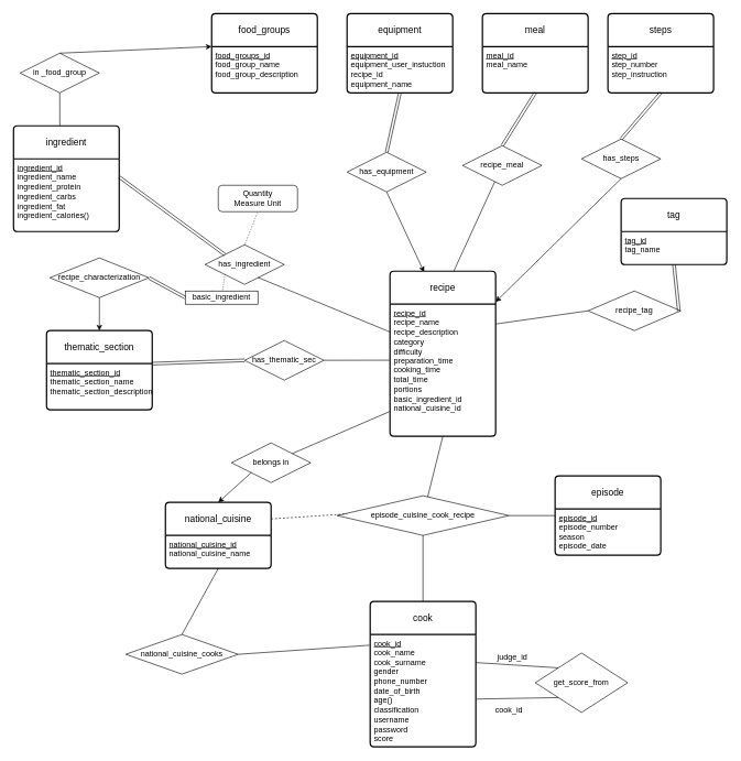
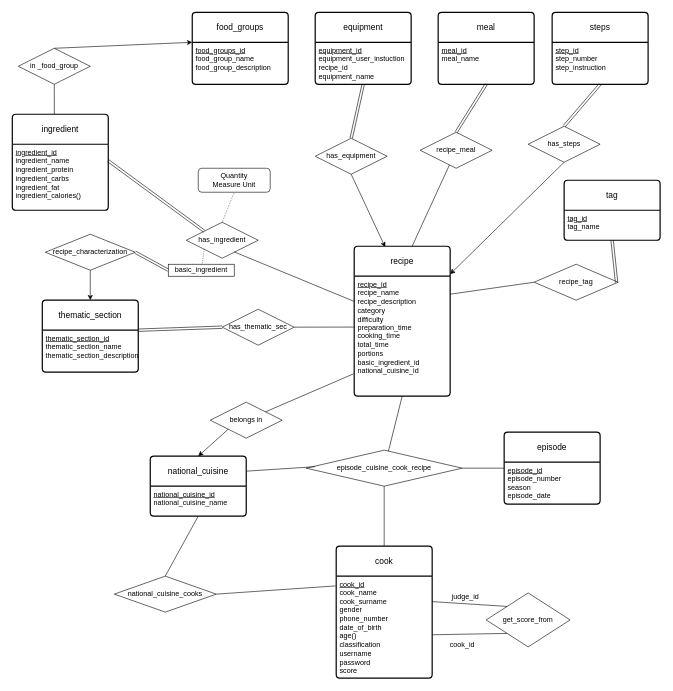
  <mxCell id="0" />
  <mxCell id="1" parent="0" />
  <mxCell id="2" value="" style="whiteSpace=wrap;html=1;" parent="1" vertex="1"><mxGeometry x="595" y="610" width="120" as="geometry" /></mxCell>
  <mxCell id="3" value="has_ingredient" style="shape=rhombus;perimeter=rhombusPerimeter;whiteSpace=wrap;html=1;align=center;" parent="1" vertex="1"><mxGeometry x="310" y="370" width="120" height="60" as="geometry" /></mxCell>
  <mxCell id="4" value="has_equipment" style="shape=rhombus;perimeter=rhombusPerimeter;whiteSpace=wrap;html=1;align=center;" parent="1" vertex="1"><mxGeometry x="525" y="230" width="120" height="60" as="geometry" /></mxCell>
  <mxCell id="5" value="recipe_meal" style="shape=rhombus;perimeter=rhombusPerimeter;whiteSpace=wrap;html=1;align=center;" parent="1" vertex="1"><mxGeometry x="700" y="220" width="120" height="60" as="geometry" /></mxCell>
  <mxCell id="6" value="has_steps" style="shape=rhombus;perimeter=rhombusPerimeter;whiteSpace=wrap;html=1;align=center;" parent="1" vertex="1"><mxGeometry x="880" y="210" width="120" height="60" as="geometry" /></mxCell>
  <mxCell id="7" value="has_thematic_sec" style="shape=rhombus;perimeter=rhombusPerimeter;whiteSpace=wrap;html=1;align=center;" parent="1" vertex="1"><mxGeometry x="370" y="515" width="120" height="60" as="geometry" /></mxCell>
  <mxCell id="8" value="in _food_group" style="shape=rhombus;perimeter=rhombusPerimeter;whiteSpace=wrap;html=1;align=center;" parent="1" vertex="1"><mxGeometry x="30" y="80" width="120" height="60" as="geometry" /></mxCell>
  <mxCell id="9" value="recipe_tag" style="shape=rhombus;perimeter=rhombusPerimeter;whiteSpace=wrap;html=1;align=center;" parent="1" vertex="1"><mxGeometry x="890" y="440" width="140" height="60" as="geometry" /></mxCell>
  <mxCell id="10" value="episode_cuisine_cook_recipe" style="shape=rhombus;perimeter=rhombusPerimeter;whiteSpace=wrap;html=1;align=center;" parent="1" vertex="1"><mxGeometry x="510" y="750" width="260" height="60" as="geometry" /></mxCell>
  <mxCell id="11" value="belongs in" style="shape=rhombus;perimeter=rhombusPerimeter;whiteSpace=wrap;html=1;align=center;" parent="1" vertex="1"><mxGeometry x="350" y="670" width="120" height="60" as="geometry" /></mxCell>
  <mxCell id="12" value="national_cuisine_cooks" style="shape=rhombus;perimeter=rhombusPerimeter;whiteSpace=wrap;html=1;align=center;" parent="1" vertex="1"><mxGeometry x="190" y="960" width="170" height="60" as="geometry" /></mxCell>
  <mxCell id="13" value="" style="endArrow=classic;html=1;rounded=0;entryX=0;entryY=0;entryDx=0;entryDy=0;exitX=0.5;exitY=0;exitDx=0;exitDy=0;" parent="1" source="8" target="42" edge="1"><mxGeometry width="50" height="50" relative="1" as="geometry"><mxPoint x="160" y="40" as="sourcePoint" /><mxPoint x="220" y="40" as="targetPoint" /></mxGeometry></mxCell>
  <mxCell id="14" value="" style="endArrow=classic;html=1;rounded=0;entryX=0.323;entryY=0.006;entryDx=0;entryDy=0;entryPerimeter=0;exitX=0.5;exitY=1;exitDx=0;exitDy=0;" parent="1" source="4" target="36" edge="1"><mxGeometry width="50" height="50" relative="1" as="geometry"><mxPoint x="617.5" y="340" as="sourcePoint" /><mxPoint x="629" y="409.28" as="targetPoint" /><Array as="points" /></mxGeometry></mxCell>
  <mxCell id="15" value="" style="endArrow=none;html=1;rounded=0;entryX=0.438;entryY=0;entryDx=0;entryDy=0;entryPerimeter=0;exitX=0.5;exitY=1;exitDx=0;exitDy=0;" parent="1" source="8" target="39" edge="1"><mxGeometry relative="1" as="geometry"><mxPoint y="120" as="sourcePoint" x="10" /><mxPoint x="170" y="120" as="targetPoint" /></mxGeometry></mxCell>
  <mxCell id="16" value="" style="endArrow=none;html=1;rounded=0;" parent="1" target="36" edge="1"><mxGeometry relative="1" as="geometry"><mxPoint x="390" y="419.5" as="sourcePoint" /><mxPoint x="580" y="430" as="targetPoint" /></mxGeometry></mxCell>
  <mxCell id="17" value="" style="endArrow=none;html=1;rounded=0;exitX=0.603;exitY=0.001;exitDx=0;exitDy=0;exitPerimeter=0;" parent="1" source="36" target="5" edge="1"><mxGeometry relative="1" as="geometry"><mxPoint x="675" y="410" as="sourcePoint" /><mxPoint x="840" y="324.5" as="targetPoint" /></mxGeometry></mxCell>
  <mxCell id="18" value="" style="endArrow=classic;html=1;rounded=0;exitX=0.5;exitY=1;exitDx=0;exitDy=0;" parent="1" source="6" target="36" edge="1"><mxGeometry width="50" height="50" relative="1" as="geometry"><mxPoint x="840" y="480" as="sourcePoint" /><mxPoint x="800.75" y="424.16" as="targetPoint" /></mxGeometry></mxCell>
  <mxCell id="19" value="" style="endArrow=none;html=1;rounded=0;entryX=0;entryY=0.143;entryDx=0;entryDy=0;entryPerimeter=0;exitX=1;exitY=0.5;exitDx=0;exitDy=0;" parent="1" source="10" target="50" edge="1"><mxGeometry relative="1" as="geometry"><mxPoint x="785" y="790" as="sourcePoint" /><mxPoint x="991.8" y="793" as="targetPoint" /></mxGeometry></mxCell>
  <mxCell id="20" value="" style="endArrow=none;html=1;rounded=0;entryX=0.5;entryY=1;entryDx=0;entryDy=0;" parent="1" source="10" target="37" edge="1"><mxGeometry relative="1" as="geometry"><mxPoint x="625" y="720" as="sourcePoint" /><mxPoint x="737.5" y="650" as="targetPoint" /></mxGeometry></mxCell>
  <mxCell id="21" value="" style="endArrow=none;html=1;rounded=0;exitX=0.5;exitY=0;exitDx=0;exitDy=0;" parent="1" source="47" target="10" edge="1"><mxGeometry relative="1" as="geometry"><mxPoint x="537.28" y="952.2" as="sourcePoint" /><mxPoint x="700" y="920" as="targetPoint" /></mxGeometry></mxCell>
- <mxCell id="22" value="" style="endArrow=none;html=1;rounded=0;entryX=0.058;entryY=0.459;entryDx=0;entryDy=0;entryPerimeter=0;exitX=1;exitY=0.25;exitDx=0;exitDy=0;dashed=1;" parent="1" target="10" edge="1" source="45"><mxGeometry relative="1" as="geometry"><mxPoint x="320.18" y="779.69" as="sourcePoint" /><mxPoint x="370" y="880" as="targetPoint" /></mxGeometry></mxCell>
+ <mxCell id="22" value="" style="endArrow=none;html=1;rounded=0;entryX=0.058;entryY=0.459;entryDx=0;entryDy=0;entryPerimeter=0;exitX=1;exitY=0.25;exitDx=0;exitDy=0;" parent="1" target="10" edge="1" source="45"><mxGeometry relative="1" as="geometry"><mxPoint x="320.18" y="779.69" as="sourcePoint" /><mxPoint x="370" y="880" as="targetPoint" /></mxGeometry></mxCell>
  <mxCell id="23" value="" style="endArrow=classic;html=1;rounded=0;entryX=0.5;entryY=0;entryDx=0;entryDy=0;exitX=0;exitY=1;exitDx=0;exitDy=0;" parent="1" source="11" target="45" edge="1"><mxGeometry width="50" height="50" relative="1" as="geometry"><mxPoint x="220" y="820" as="sourcePoint" /><mxPoint x="320" y="760" as="targetPoint" /></mxGeometry></mxCell>
  <mxCell id="24" value="" style="endArrow=none;html=1;rounded=0;entryX=-0.005;entryY=0.813;entryDx=0;entryDy=0;entryPerimeter=0;" parent="1" source="11" target="37" edge="1"><mxGeometry relative="1" as="geometry"><mxPoint x="410" y="710" as="sourcePoint" /><mxPoint x="580" y="630" as="targetPoint" /></mxGeometry></mxCell>
  <mxCell id="25" value="" style="endArrow=none;html=1;rounded=0;entryX=-0.005;entryY=0.424;entryDx=0;entryDy=0;entryPerimeter=0;" parent="1" source="7" target="37" edge="1"><mxGeometry relative="1" as="geometry"><mxPoint x="365" y="540" as="sourcePoint" /><mxPoint x="551" y="534.08" as="targetPoint" /></mxGeometry></mxCell>
  <mxCell id="26" value="" style="endArrow=none;html=1;rounded=0;entryX=-0.007;entryY=0.096;entryDx=0;entryDy=0;exitX=1;exitY=0.5;exitDx=0;exitDy=0;entryPerimeter=0;" parent="1" source="12" target="48" edge="1"><mxGeometry relative="1" as="geometry"><mxPoint x="380" y="980" as="sourcePoint" /><mxPoint x="428.38" y="1068.05" as="targetPoint" /></mxGeometry></mxCell>
  <mxCell id="27" value="" style="endArrow=none;html=1;rounded=0;entryX=0.5;entryY=0;entryDx=0;entryDy=0;exitX=0.5;exitY=1;exitDx=0;exitDy=0;" parent="1" source="46" target="12" edge="1"><mxGeometry relative="1" as="geometry"><mxPoint x="170" y="960" as="sourcePoint" /><mxPoint x="330" y="960" as="targetPoint" /></mxGeometry></mxCell>
  <mxCell id="28" value="equipment" style="swimlane;childLayout=stackLayout;horizontal=1;startSize=50;horizontalStack=0;rounded=1;fontSize=14;fontStyle=0;strokeWidth=2;resizeParent=0;resizeLast=1;shadow=0;dashed=0;align=center;arcSize=4;whiteSpace=wrap;html=1;" parent="1" vertex="1"><mxGeometry x="525" y="20" width="160" height="120" as="geometry" /></mxCell>
  <mxCell id="29" value="&lt;div&gt;&lt;u&gt;equipment_id&lt;/u&gt;&lt;/div&gt;&lt;div&gt;equipment_user_instuction&lt;/div&gt;&lt;div&gt;recipe_id&lt;/div&gt;&lt;div&gt;equipment_name&lt;/div&gt;" style="align=left;strokeColor=none;fillColor=none;spacingLeft=4;fontSize=12;verticalAlign=top;resizable=0;rotatable=0;part=1;html=1;" parent="28" vertex="1"><mxGeometry y="50" width="160" height="70" as="geometry" /></mxCell>
  <mxCell id="30" value="meal" style="swimlane;childLayout=stackLayout;horizontal=1;startSize=50;horizontalStack=0;rounded=1;fontSize=14;fontStyle=0;strokeWidth=2;resizeParent=0;resizeLast=1;shadow=0;dashed=0;align=center;arcSize=4;whiteSpace=wrap;html=1;" parent="1" vertex="1"><mxGeometry x="730" y="20" width="160" height="120" as="geometry" /></mxCell>
  <mxCell id="31" value="&lt;u&gt;meal_id&lt;/u&gt;&lt;div&gt;meal_name&lt;/div&gt;" style="align=left;strokeColor=none;fillColor=none;spacingLeft=4;fontSize=12;verticalAlign=top;resizable=0;rotatable=0;part=1;html=1;" parent="30" vertex="1"><mxGeometry y="50" width="160" height="70" as="geometry" /></mxCell>
  <mxCell id="32" value="steps" style="swimlane;childLayout=stackLayout;horizontal=1;startSize=50;horizontalStack=0;rounded=1;fontSize=14;fontStyle=0;strokeWidth=2;resizeParent=0;resizeLast=1;shadow=0;dashed=0;align=center;arcSize=4;whiteSpace=wrap;html=1;" parent="1" vertex="1"><mxGeometry x="920" y="20" width="160" height="120" as="geometry" /></mxCell>
  <mxCell id="33" value="&lt;u&gt;step_id&lt;/u&gt;&lt;div&gt;step_number&lt;/div&gt;&lt;div&gt;step_instruction&lt;/div&gt;" style="align=left;strokeColor=none;fillColor=none;spacingLeft=4;fontSize=12;verticalAlign=top;resizable=0;rotatable=0;part=1;html=1;" parent="32" vertex="1"><mxGeometry y="50" width="160" height="70" as="geometry" /></mxCell>
  <mxCell id="34" value="tag" style="swimlane;childLayout=stackLayout;horizontal=1;startSize=50;horizontalStack=0;rounded=1;fontSize=14;fontStyle=0;strokeWidth=2;resizeParent=0;resizeLast=1;shadow=0;dashed=0;align=center;arcSize=4;whiteSpace=wrap;html=1;" parent="1" vertex="1"><mxGeometry x="940" y="300" width="160" height="100" as="geometry" /></mxCell>
  <mxCell id="35" value="&lt;u&gt;tag_id&lt;/u&gt;&lt;div&gt;tag_name&lt;/div&gt;" style="align=left;strokeColor=none;fillColor=none;spacingLeft=4;fontSize=12;verticalAlign=top;resizable=0;rotatable=0;part=1;html=1;" parent="34" vertex="1"><mxGeometry y="50" width="160" height="50" as="geometry" /></mxCell>
  <mxCell id="36" value="recipe" style="swimlane;childLayout=stackLayout;horizontal=1;startSize=50;horizontalStack=0;rounded=1;fontSize=14;fontStyle=0;strokeWidth=2;resizeParent=0;resizeLast=1;shadow=0;dashed=0;align=center;arcSize=4;whiteSpace=wrap;html=1;" parent="1" vertex="1"><mxGeometry x="590" y="410" width="160" height="250" as="geometry" /></mxCell>
  <mxCell id="37" value="&lt;u&gt;recipe_id&lt;/u&gt;&lt;div&gt;recipe_name&lt;/div&gt;&lt;div&gt;recipe_description&lt;/div&gt;&lt;div&gt;category&lt;/div&gt;&lt;div&gt;difficulty&lt;/div&gt;&lt;div&gt;preparation_time&lt;/div&gt;&lt;div&gt;cooking_time&lt;/div&gt;&lt;div&gt;total_time&lt;/div&gt;&lt;div&gt;portions&lt;/div&gt;&lt;div&gt;basic_ingredient_id&lt;/div&gt;&lt;div&gt;national_cuisine_id&lt;/div&gt;" style="align=left;strokeColor=none;fillColor=none;spacingLeft=4;fontSize=12;verticalAlign=top;resizable=0;rotatable=0;part=1;html=1;" parent="36" vertex="1"><mxGeometry y="50" width="160" height="200" as="geometry" /></mxCell>
  <mxCell id="38" value="" style="endArrow=none;html=1;rounded=0;entryX=0;entryY=0.5;entryDx=0;entryDy=0;" parent="1" target="9" edge="1"><mxGeometry relative="1" as="geometry"><mxPoint x="750" y="490" as="sourcePoint" /><mxPoint x="910" y="490" as="targetPoint" /></mxGeometry></mxCell>
  <mxCell id="39" value="ingredient" style="swimlane;childLayout=stackLayout;horizontal=1;startSize=50;horizontalStack=0;rounded=1;fontSize=14;fontStyle=0;strokeWidth=2;resizeParent=0;resizeLast=1;shadow=0;dashed=0;align=center;arcSize=4;whiteSpace=wrap;html=1;perimeterSpacing=0;" parent="1" vertex="1"><mxGeometry x="20" y="190" width="160" height="160" as="geometry" /></mxCell>
  <mxCell id="40" value="&lt;div&gt;&lt;u&gt;ingredient_id&lt;/u&gt;&lt;br&gt;&lt;/div&gt;ingredient_name&lt;div&gt;ingredient_protein&lt;/div&gt;&lt;div&gt;ingredient_carbs&lt;/div&gt;&lt;div&gt;ingredient_fat&lt;/div&gt;&lt;div&gt;ingredient_calories()&lt;/div&gt;" style="align=left;strokeColor=none;fillColor=none;spacingLeft=4;fontSize=12;verticalAlign=top;resizable=0;rotatable=0;part=1;html=1;" parent="39" vertex="1"><mxGeometry y="50" width="160" height="110" as="geometry" /></mxCell>
  <mxCell id="41" value="food_groups" style="swimlane;childLayout=stackLayout;horizontal=1;startSize=50;horizontalStack=0;rounded=1;fontSize=14;fontStyle=0;strokeWidth=2;resizeParent=0;resizeLast=1;shadow=0;dashed=0;align=center;arcSize=4;whiteSpace=wrap;html=1;" parent="1" vertex="1"><mxGeometry x="320" y="20" width="160" height="120" as="geometry" /></mxCell>
  <mxCell id="42" value="&lt;u&gt;food_groups_id&lt;/u&gt;&lt;div&gt;food_group_name&lt;/div&gt;&lt;div&gt;food_group_description&lt;/div&gt;" style="align=left;strokeColor=none;fillColor=none;spacingLeft=4;fontSize=12;verticalAlign=top;resizable=0;rotatable=0;part=1;html=1;" parent="41" vertex="1"><mxGeometry y="50" width="160" height="70" as="geometry" /></mxCell>
  <mxCell id="43" value="thematic_section" style="swimlane;childLayout=stackLayout;horizontal=1;startSize=50;horizontalStack=0;rounded=1;fontSize=14;fontStyle=0;strokeWidth=2;resizeParent=0;resizeLast=1;shadow=0;dashed=0;align=center;arcSize=4;whiteSpace=wrap;html=1;" parent="1" vertex="1"><mxGeometry x="70" y="500" width="160" height="120" as="geometry" /></mxCell>
  <mxCell id="44" value="&lt;u&gt;thematic_section_id&lt;/u&gt;&lt;div&gt;thematic_section_name&lt;/div&gt;&lt;div&gt;thematic_section_description&lt;/div&gt;" style="align=left;strokeColor=none;fillColor=none;spacingLeft=4;fontSize=12;verticalAlign=top;resizable=0;rotatable=0;part=1;html=1;" parent="43" vertex="1"><mxGeometry y="50" width="160" height="70" as="geometry" /></mxCell>
  <mxCell id="45" value="national_cuisine" style="swimlane;childLayout=stackLayout;horizontal=1;startSize=50;horizontalStack=0;rounded=1;fontSize=14;fontStyle=0;strokeWidth=2;resizeParent=0;resizeLast=1;shadow=0;dashed=0;align=center;arcSize=4;whiteSpace=wrap;html=1;" parent="1" vertex="1"><mxGeometry x="250" y="760" width="160" height="100" as="geometry" /></mxCell>
  <mxCell id="46" value="&lt;u&gt;national_cuisine_id&lt;/u&gt;&lt;div&gt;national_cuisine_name&lt;/div&gt;" style="align=left;strokeColor=none;fillColor=none;spacingLeft=4;fontSize=12;verticalAlign=top;resizable=0;rotatable=0;part=1;html=1;" parent="45" vertex="1"><mxGeometry y="50" width="160" height="50" as="geometry" /></mxCell>
  <mxCell id="47" value="cook" style="swimlane;childLayout=stackLayout;horizontal=1;startSize=50;horizontalStack=0;rounded=1;fontSize=14;fontStyle=0;strokeWidth=2;resizeParent=0;resizeLast=1;shadow=0;dashed=0;align=center;arcSize=4;whiteSpace=wrap;html=1;" parent="1" vertex="1"><mxGeometry x="560" y="910" width="160" height="220" as="geometry" /></mxCell>
  <mxCell id="48" value="&lt;u&gt;cook_id&lt;/u&gt;&lt;div&gt;cook_name&lt;/div&gt;&lt;div&gt;cook_surname&lt;/div&gt;&lt;div&gt;gender&lt;/div&gt;&lt;div&gt;phone_number&lt;/div&gt;&lt;div&gt;date_of_birth&lt;/div&gt;&lt;div&gt;age()&lt;/div&gt;&lt;div&gt;classification&lt;/div&gt;&lt;div&gt;username&lt;/div&gt;&lt;div&gt;password&lt;/div&gt;&lt;div&gt;score&lt;/div&gt;" style="align=left;strokeColor=none;fillColor=none;spacingLeft=4;fontSize=12;verticalAlign=top;resizable=0;rotatable=0;part=1;html=1;" parent="47" vertex="1"><mxGeometry y="50" width="160" height="170" as="geometry" /></mxCell>
  <mxCell id="49" value="episode" style="swimlane;childLayout=stackLayout;horizontal=1;startSize=50;horizontalStack=0;rounded=1;fontSize=14;fontStyle=0;strokeWidth=2;resizeParent=0;resizeLast=1;shadow=0;dashed=0;align=center;arcSize=4;whiteSpace=wrap;html=1;" parent="1" vertex="1"><mxGeometry x="840" y="720" width="160" height="120" as="geometry" /></mxCell>
  <mxCell id="50" value="&lt;u&gt;episode_id&lt;/u&gt;&lt;div&gt;episode_number&lt;/div&gt;&lt;div&gt;season&lt;/div&gt;&lt;div&gt;episode_date&lt;/div&gt;" style="align=left;strokeColor=none;fillColor=none;spacingLeft=4;fontSize=12;verticalAlign=top;resizable=0;rotatable=0;part=1;html=1;" parent="49" vertex="1"><mxGeometry y="50" width="160" height="70" as="geometry" /></mxCell>
  <mxCell id="51" value="" style="shape=link;html=1;rounded=0;exitX=0.5;exitY=1;exitDx=0;exitDy=0;entryX=0.5;entryY=0;entryDx=0;entryDy=0;" edge="1" parent="1" source="29" target="4"><mxGeometry relative="1" as="geometry"><mxPoint x="590" y="160" as="sourcePoint" /><mxPoint x="750" y="160" as="targetPoint" /></mxGeometry></mxCell>
  <mxCell id="52" value="" style="shape=link;html=1;rounded=0;exitX=0.5;exitY=1;exitDx=0;exitDy=0;entryX=0.5;entryY=0;entryDx=0;entryDy=0;" edge="1" parent="1" source="31" target="5"><mxGeometry relative="1" as="geometry"><mxPoint x="840" y="150" as="sourcePoint" /><mxPoint x="820" y="240" as="targetPoint" /></mxGeometry></mxCell>
  <mxCell id="53" value="" style="shape=link;html=1;rounded=0;exitX=0.5;exitY=1;exitDx=0;exitDy=0;entryX=0.5;entryY=0;entryDx=0;entryDy=0;" edge="1" parent="1" source="33" target="6"><mxGeometry relative="1" as="geometry"><mxPoint x="1055" y="150" as="sourcePoint" /><mxPoint x="1005" y="230" as="targetPoint" /></mxGeometry></mxCell>
  <mxCell id="54" value="" style="shape=link;html=1;rounded=0;exitX=0.5;exitY=1;exitDx=0;exitDy=0;entryX=0.982;entryY=0.51;entryDx=0;entryDy=0;entryPerimeter=0;" edge="1" parent="1" source="35" target="9"><mxGeometry relative="1" as="geometry"><mxPoint x="1070" y="370" as="sourcePoint" /><mxPoint x="1020" y="450" as="targetPoint" /></mxGeometry></mxCell>
  <mxCell id="55" value="" style="shape=link;html=1;rounded=0;entryX=0;entryY=0;entryDx=0;entryDy=0;exitX=1;exitY=0.25;exitDx=0;exitDy=0;" edge="1" parent="1" source="40" target="3"><mxGeometry relative="1" as="geometry"><mxPoint x="195" y="310" as="sourcePoint" /><mxPoint x="355" y="310" as="targetPoint" /></mxGeometry></mxCell>
  <mxCell id="56" value="" style="endArrow=none;html=1;rounded=0;dashed=1;dashPattern=1 2;entryX=0;entryY=1;entryDx=0;entryDy=0;" edge="1" parent="1" source="58" target="3"><mxGeometry relative="1" as="geometry"><mxPoint x="320" y="440" as="sourcePoint" /><mxPoint x="450" y="410" as="targetPoint" /></mxGeometry></mxCell>
  <mxCell id="57" value="" style="endArrow=none;html=1;rounded=0;dashed=1;dashPattern=1 2;entryX=0;entryY=1;entryDx=0;entryDy=0;" edge="1" parent="1" target="58"><mxGeometry relative="1" as="geometry"><mxPoint x="320" y="440" as="sourcePoint" /><mxPoint x="340" y="415" as="targetPoint" /></mxGeometry></mxCell>
  <mxCell id="58" value="basic_ingredient" style="rounded=0;whiteSpace=wrap;html=1;" vertex="1" parent="1"><mxGeometry x="280" y="440" width="110" height="20" as="geometry" /></mxCell>
  <mxCell id="59" value="Quantity&lt;div&gt;Measure Unit&lt;/div&gt;" style="whiteSpace=wrap;html=1;rounded=1;" vertex="1" parent="1"><mxGeometry x="330" y="280" width="120" height="40" as="geometry" /></mxCell>
  <mxCell id="60" value="" style="endArrow=none;html=1;rounded=0;dashed=1;dashPattern=1 2;entryX=0.5;entryY=1;entryDx=0;entryDy=0;exitX=0.5;exitY=0;exitDx=0;exitDy=0;" edge="1" parent="1" source="3" target="59"><mxGeometry relative="1" as="geometry"><mxPoint x="380" y="365" as="sourcePoint" /><mxPoint x="384" y="340" as="targetPoint" /></mxGeometry></mxCell>
  <mxCell id="61" value="" style="shape=link;html=1;rounded=0;exitX=0;exitY=0.5;exitDx=0;exitDy=0;entryX=1;entryY=0;entryDx=0;entryDy=0;" edge="1" parent="1" source="7" target="44"><mxGeometry relative="1" as="geometry"><mxPoint x="320" y="530" as="sourcePoint" /><mxPoint x="300" y="620" as="targetPoint" /></mxGeometry></mxCell>
  <mxCell id="62" value="recipe_characterization" style="shape=rhombus;perimeter=rhombusPerimeter;whiteSpace=wrap;html=1;align=center;" vertex="1" parent="1"><mxGeometry x="75" y="390" width="150" height="60" as="geometry" /></mxCell>
  <mxCell id="63" value="" style="shape=link;html=1;rounded=0;entryX=0;entryY=0.5;entryDx=0;entryDy=0;exitX=1;exitY=0.5;exitDx=0;exitDy=0;" edge="1" parent="1" source="62" target="58"><mxGeometry relative="1" as="geometry"><mxPoint x="190" y="315" as="sourcePoint" /><mxPoint x="350" y="432" as="targetPoint" /></mxGeometry></mxCell>
  <mxCell id="64" value="" style="endArrow=classic;html=1;rounded=0;entryX=0.5;entryY=0;entryDx=0;entryDy=0;exitX=0.5;exitY=1;exitDx=0;exitDy=0;" edge="1" parent="1" source="62" target="43"><mxGeometry width="50" height="50" relative="1" as="geometry"><mxPoint x="70" y="430" as="sourcePoint" /><mxPoint x="127" y="552" as="targetPoint" /><Array as="points" /></mxGeometry></mxCell>
  <mxCell id="65" value="get_score_from" style="rhombus;whiteSpace=wrap;html=1;" vertex="1" parent="1"><mxGeometry x="810" y="988" width="140" height="90" as="geometry" /></mxCell>
  <mxCell id="66" value="" style="endArrow=none;html=1;rounded=0;exitX=0;exitY=0;exitDx=0;exitDy=0;entryX=1;entryY=0.25;entryDx=0;entryDy=0;" edge="1" parent="1" source="65" target="48"><mxGeometry relative="1" as="geometry"><mxPoint x="760" y="1014" as="sourcePoint" /><mxPoint x="834" y="890" as="targetPoint" /></mxGeometry></mxCell>
  <mxCell id="67" value="" style="endArrow=none;html=1;rounded=0;exitX=0;exitY=1;exitDx=0;exitDy=0;entryX=1.004;entryY=0.575;entryDx=0;entryDy=0;entryPerimeter=0;" edge="1" parent="1" source="65" target="48"><mxGeometry relative="1" as="geometry"><mxPoint x="750" y="1080" as="sourcePoint" /><mxPoint x="645" y="1083" as="targetPoint" /></mxGeometry></mxCell>
  <mxCell id="68" value="cook_id" style="text;html=1;align=center;verticalAlign=middle;resizable=0;points=[];autosize=1;strokeColor=none;fillColor=none;" vertex="1" parent="1"><mxGeometry x="740" y="1060" width="60" height="30" as="geometry" /></mxCell>
  <mxCell id="69" value="judge_id" style="text;html=1;align=center;verticalAlign=middle;resizable=0;points=[];autosize=1;strokeColor=none;fillColor=none;" vertex="1" parent="1"><mxGeometry x="740" y="980" width="70" height="30" as="geometry" /></mxCell>
